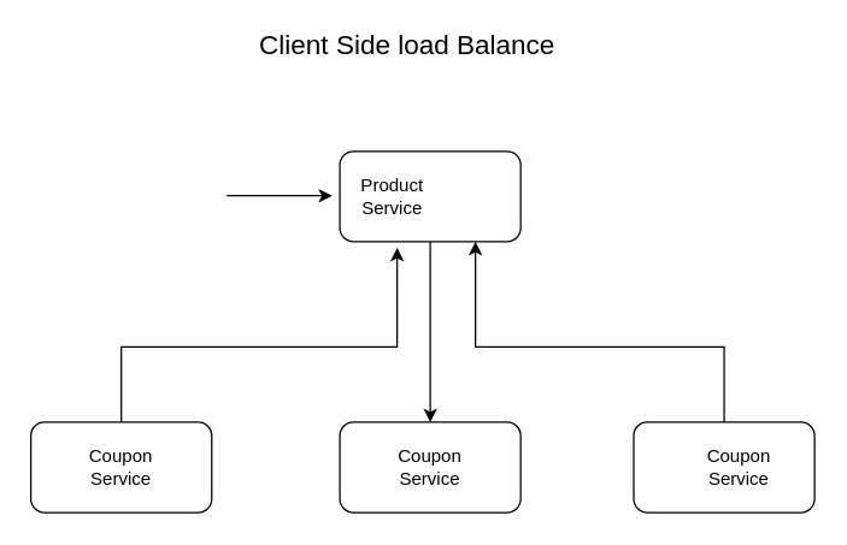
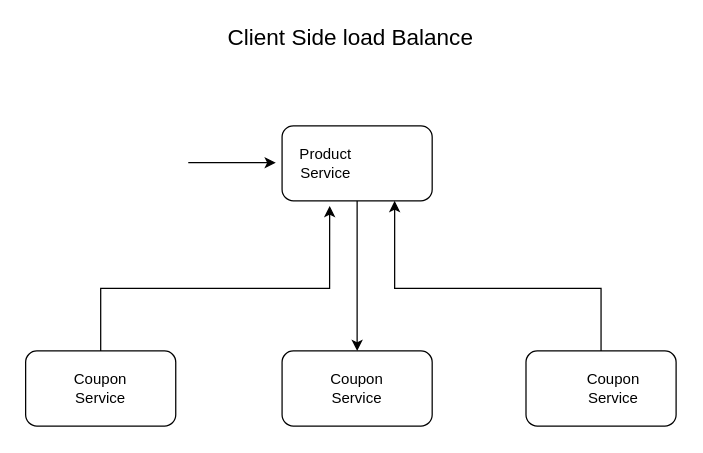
  <mxCell id="0" />
  <mxCell id="1" parent="0" />
  <mxCell id="2" style="edgeStyle=orthogonalEdgeStyle;rounded=0;orthogonalLoop=1;jettySize=auto;html=1;entryX=0.5;entryY=0;entryDx=0;entryDy=0;" edge="1" parent="1" source="3" target="6"><mxGeometry relative="1" as="geometry" /></mxCell>
  <mxCell id="3" value="" style="rounded=1;whiteSpace=wrap;html=1;" vertex="1" parent="1"><mxGeometry x="225" y="100" width="120" height="60" as="geometry" /></mxCell>
  <mxCell id="4" value="Product Service" style="text;html=1;strokeColor=none;fillColor=none;align=center;verticalAlign=middle;whiteSpace=wrap;rounded=0;" vertex="1" parent="1"><mxGeometry x="240" y="120" width="40" height="20" as="geometry" /></mxCell>
  <mxCell id="5" value="" style="endArrow=classic;html=1;" edge="1" parent="1"><mxGeometry width="50" height="50" relative="1" as="geometry"><mxPoint x="150" y="129.5" as="sourcePoint" /><mxPoint x="220" y="129.5" as="targetPoint" /></mxGeometry></mxCell>
  <mxCell id="6" value="" style="rounded=1;whiteSpace=wrap;html=1;" vertex="1" parent="1"><mxGeometry x="225" y="280" width="120" height="60" as="geometry" /></mxCell>
  <mxCell id="7" value="Coupon Service" style="text;html=1;strokeColor=none;fillColor=none;align=center;verticalAlign=middle;whiteSpace=wrap;rounded=0;" vertex="1" parent="1"><mxGeometry x="265" y="300" width="40" height="20" as="geometry" /></mxCell>
  <mxCell id="8" style="edgeStyle=orthogonalEdgeStyle;rounded=0;orthogonalLoop=1;jettySize=auto;html=1;entryX=0.317;entryY=1.067;entryDx=0;entryDy=0;entryPerimeter=0;" edge="1" parent="1" source="9" target="3"><mxGeometry relative="1" as="geometry"><Array as="points"><mxPoint x="80" y="230" /><mxPoint x="263" y="230" /></Array></mxGeometry></mxCell>
  <mxCell id="9" value="" style="rounded=1;whiteSpace=wrap;html=1;" vertex="1" parent="1"><mxGeometry x="20" y="280" width="120" height="60" as="geometry" /></mxCell>
  <mxCell id="10" style="edgeStyle=orthogonalEdgeStyle;rounded=0;orthogonalLoop=1;jettySize=auto;html=1;entryX=0.75;entryY=1;entryDx=0;entryDy=0;" edge="1" parent="1" source="11" target="3"><mxGeometry relative="1" as="geometry"><Array as="points"><mxPoint x="480" y="230" /><mxPoint x="315" y="230" /></Array></mxGeometry></mxCell>
  <mxCell id="11" value="" style="rounded=1;whiteSpace=wrap;html=1;" vertex="1" parent="1"><mxGeometry x="420" y="280" width="120" height="60" as="geometry" /></mxCell>
  <mxCell id="12" value="Coupon Service" style="text;html=1;strokeColor=none;fillColor=none;align=center;verticalAlign=middle;whiteSpace=wrap;rounded=0;" vertex="1" parent="1"><mxGeometry x="60" y="300" width="40" height="20" as="geometry" /></mxCell>
  <mxCell id="13" value="Coupon Service" style="text;html=1;strokeColor=none;fillColor=none;align=center;verticalAlign=middle;whiteSpace=wrap;rounded=0;" vertex="1" parent="1"><mxGeometry x="470" y="300" width="40" height="20" as="geometry" /></mxCell>
- <mxCell id="14" value="&lt;font style=&quot;font-size: 18px&quot;&gt;Client Side load Balance&lt;/font&gt;" style="text;html=1;strokeColor=none;fillColor=none;align=center;verticalAlign=middle;whiteSpace=wrap;rounded=0;" vertex="1" parent="1"><mxGeometry x="150" y="20" width="240" height="20" as="geometry" /></mxCell>
+ <mxCell id="14" value="&lt;font style=&quot;font-size: 18px&quot;&gt;Client Side load Balance&lt;/font&gt;" style="text;html=1;strokeColor=none;fillColor=none;align=center;verticalAlign=middle;whiteSpace=wrap;rounded=0;" vertex="1" parent="1"><mxGeometry x="160" y="20" width="240" height="20" as="geometry" /></mxCell>
